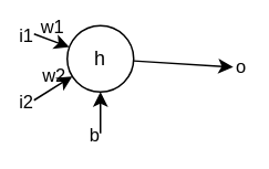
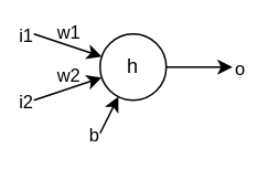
  <mxCell id="0" />
  <mxCell id="1" parent="0" />
- <mxCell id="2" value="h" style="ellipse;whiteSpace=wrap;html=1;aspect=fixed;" parent="1" vertex="1"><mxGeometry x="40" y="15" width="40" height="40" as="geometry" /></mxCell>
+ <mxCell id="2" value="h" style="ellipse;whiteSpace=wrap;html=1;aspect=fixed;" parent="1" vertex="1"><mxGeometry x="60" y="20" width="40" height="40" as="geometry" /></mxCell>
  <mxCell id="3" value="" style="endArrow=classic;html=1;curved=1;" parent="1" target="2" edge="1"><mxGeometry relative="1" as="geometry"><mxPoint x="20" y="20" as="sourcePoint" /><mxPoint x="120" y="20" as="targetPoint" /></mxGeometry></mxCell>
  <mxCell id="4" value="w1" style="edgeLabel;resizable=0;html=1;align=center;verticalAlign=bottom;labelBackgroundColor=none;" parent="3" connectable="0" vertex="1"><mxGeometry relative="1" as="geometry" /></mxCell>
  <mxCell id="5" value="i1" style="edgeLabel;resizable=0;html=1;align=right;verticalAlign=middle;" parent="3" connectable="0" vertex="1"><mxGeometry x="-1" relative="1" as="geometry" /></mxCell>
  <mxCell id="6" value="" style="endArrow=classic;html=1;curved=1;" parent="1" target="2" edge="1"><mxGeometry relative="1" as="geometry"><mxPoint x="20" y="60" as="sourcePoint" /><mxPoint x="71.026" y="43.675" as="targetPoint" /></mxGeometry></mxCell>
  <mxCell id="7" value="w2" style="edgeLabel;resizable=0;html=1;align=center;verticalAlign=bottom;labelBackgroundColor=none;" parent="6" connectable="0" vertex="1"><mxGeometry relative="1" as="geometry" /></mxCell>
  <mxCell id="8" value="i2" style="edgeLabel;resizable=0;html=1;align=right;verticalAlign=middle;labelBackgroundColor=default;" parent="6" connectable="0" vertex="1"><mxGeometry x="-1" relative="1" as="geometry"><mxPoint as="offset" /></mxGeometry></mxCell>
  <mxCell id="9" value="" style="endArrow=classic;html=1;curved=1;" parent="1" target="2" edge="1"><mxGeometry relative="1" as="geometry"><mxPoint x="60" y="80" as="sourcePoint" /><mxPoint x="70.388" y="53.922" as="targetPoint" /></mxGeometry></mxCell>
  <mxCell id="10" value="b" style="edgeLabel;resizable=0;html=1;align=right;verticalAlign=middle;horizontal=1;labelBackgroundColor=none;" parent="9" connectable="0" vertex="1"><mxGeometry x="-1" relative="1" as="geometry"><mxPoint as="offset" /></mxGeometry></mxCell>
  <mxCell id="11" value="" style="endArrow=classic;html=1;rounded=0;" parent="1" source="2" edge="1"><mxGeometry relative="1" as="geometry"><mxPoint x="100" y="100" as="sourcePoint" /><mxPoint x="140" y="40" as="targetPoint" /></mxGeometry></mxCell>
  <mxCell id="12" value="o" style="edgeLabel;resizable=0;html=1;align=left;verticalAlign=middle;" parent="11" connectable="0" vertex="1"><mxGeometry x="1" relative="1" as="geometry" /></mxCell>
